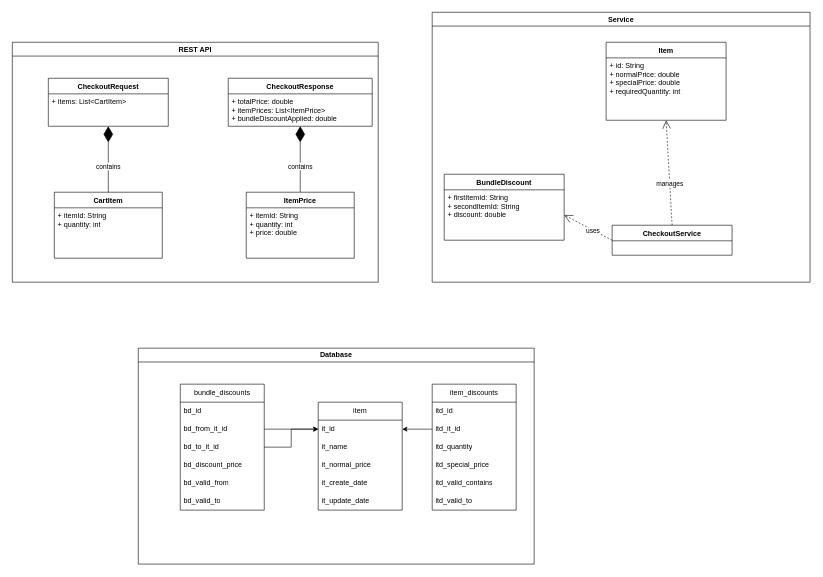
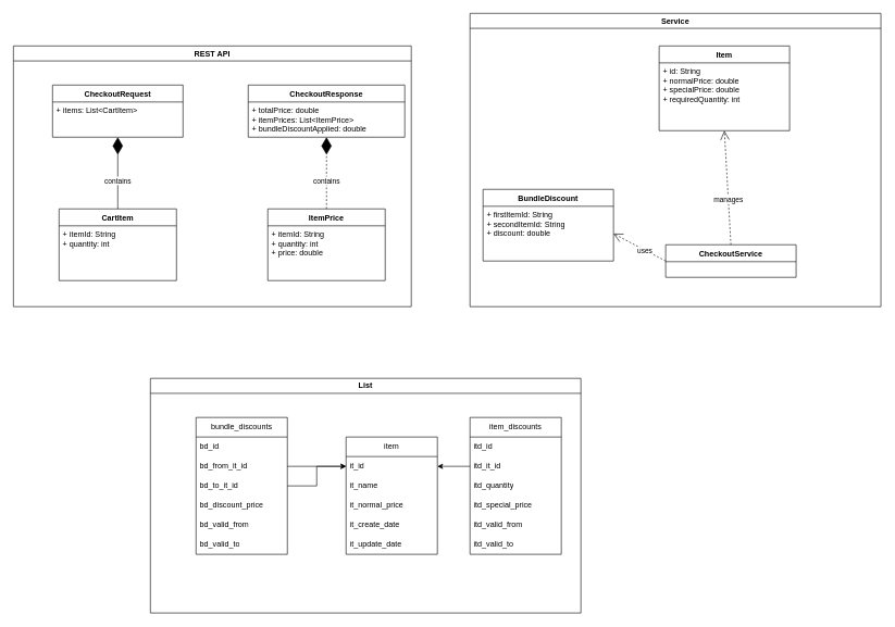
  <mxCell id="0" />
  <mxCell id="1" parent="0" />
  <mxCell id="2" value="REST API" style="swimlane;whiteSpace=wrap;html=1;" vertex="1" parent="1"><mxGeometry x="20" y="70" width="610" height="400" as="geometry" /></mxCell>
  <mxCell id="3" value="CheckoutRequest" style="swimlane;fontStyle=1;align=center;verticalAlign=top;childLayout=stackLayout;horizontal=1;startSize=26;horizontalStack=0;resizeParent=1;resizeParentMax=0;resizeLast=0;collapsible=1;marginBottom=0;" parent="2" vertex="1"><mxGeometry x="60" y="60" width="200" height="80" as="geometry" /></mxCell>
  <mxCell id="4" value="+ items: List&lt;CartItem&gt;" style="text;strokeColor=none;fillColor=none;align=left;verticalAlign=top;spacingLeft=4;spacingRight=4;overflow=hidden;rotatable=0;points=[[0,0.5],[1,0.5]];portConstraint=eastwest;" parent="3" vertex="1"><mxGeometry y="26" width="200" height="54" as="geometry" /></mxCell>
  <mxCell id="5" value="CheckoutResponse" style="swimlane;fontStyle=1;align=center;verticalAlign=top;childLayout=stackLayout;horizontal=1;startSize=26;horizontalStack=0;resizeParent=1;resizeParentMax=0;resizeLast=0;collapsible=1;marginBottom=0;" parent="2" vertex="1"><mxGeometry x="360" y="60" width="240" height="80" as="geometry" /></mxCell>
  <mxCell id="6" value="+ totalPrice: double&#10;+ itemPrices: List&lt;ItemPrice&gt;&#10;+ bundleDiscountApplied: double" style="text;strokeColor=none;fillColor=none;align=left;verticalAlign=top;spacingLeft=4;spacingRight=4;overflow=hidden;rotatable=0;points=[[0,0.5],[1,0.5]];portConstraint=eastwest;" parent="5" vertex="1"><mxGeometry y="26" width="240" height="54" as="geometry" /></mxCell>
  <mxCell id="7" value="CartItem" style="swimlane;fontStyle=1;align=center;verticalAlign=top;childLayout=stackLayout;horizontal=1;startSize=26;horizontalStack=0;resizeParent=1;resizeParentMax=0;resizeLast=0;collapsible=1;marginBottom=0;" parent="2" vertex="1"><mxGeometry x="70" y="250" width="180" height="110" as="geometry" /></mxCell>
  <mxCell id="8" value="+ itemId: String&#10;+ quantity: int" style="text;strokeColor=none;fillColor=none;align=left;verticalAlign=top;spacingLeft=4;spacingRight=4;overflow=hidden;rotatable=0;points=[[0,0.5],[1,0.5]];portConstraint=eastwest;" parent="7" vertex="1"><mxGeometry y="26" width="180" height="84" as="geometry" /></mxCell>
  <mxCell id="9" value="" style="endArrow=diamondThin;endFill=1;endSize=24;html=1;exitX=0.5;exitY=0;exitDx=0;exitDy=0;entryX=0.5;entryY=1;entryDx=0;entryDy=0;" parent="2" source="7" target="3" edge="1"><mxGeometry width="160" relative="1" as="geometry" /></mxCell>
  <mxCell id="10" value="contains" style="edgeLabel;html=1;align=center;verticalAlign=middle;resizable=0;points=[];" parent="9" vertex="1" connectable="0"><mxGeometry x="-0.2" y="1" relative="1" as="geometry"><mxPoint as="offset" /></mxGeometry></mxCell>
  <mxCell id="11" value="ItemPrice" style="swimlane;fontStyle=1;align=center;verticalAlign=top;childLayout=stackLayout;horizontal=1;startSize=26;horizontalStack=0;resizeParent=1;resizeParentMax=0;resizeLast=0;collapsible=1;marginBottom=0;" parent="2" vertex="1"><mxGeometry x="390" y="250" width="180" height="110" as="geometry" /></mxCell>
  <mxCell id="12" value="+ itemId: String&#10;+ quantity: int&#10;+ price: double" style="text;strokeColor=none;fillColor=none;align=left;verticalAlign=top;spacingLeft=4;spacingRight=4;overflow=hidden;rotatable=0;points=[[0,0.5],[1,0.5]];portConstraint=eastwest;" parent="11" vertex="1"><mxGeometry y="26" width="180" height="84" as="geometry" /></mxCell>
- <mxCell id="13" value="" style="endArrow=diamondThin;endFill=1;endSize=24;html=1;exitX=0.5;exitY=0;exitDx=0;exitDy=0;entryX=0.5;entryY=1;entryDx=0;entryDy=0;" parent="2" source="11" target="5" edge="1"><mxGeometry width="160" relative="1" as="geometry" /></mxCell>
+ <mxCell id="13" value="" style="endArrow=diamondThin;endFill=1;endSize=24;html=1;exitX=0.5;exitY=0;exitDx=0;exitDy=0;entryX=0.5;entryY=1;entryDx=0;entryDy=0;dashed=1;" parent="2" source="11" target="5" edge="1"><mxGeometry width="160" relative="1" as="geometry" /></mxCell>
  <mxCell id="14" value="contains" style="edgeLabel;html=1;align=center;verticalAlign=middle;resizable=0;points=[];" parent="13" vertex="1" connectable="0"><mxGeometry x="-0.2" y="1" relative="1" as="geometry"><mxPoint as="offset" /></mxGeometry></mxCell>
  <mxCell id="15" value="Service" style="swimlane;whiteSpace=wrap;html=1;" vertex="1" parent="1"><mxGeometry x="720" y="20" width="630" height="450" as="geometry" /></mxCell>
  <mxCell id="16" value="Item" style="swimlane;fontStyle=1;align=center;verticalAlign=top;childLayout=stackLayout;horizontal=1;startSize=26;horizontalStack=0;resizeParent=1;resizeParentMax=0;resizeLast=0;collapsible=1;marginBottom=0;" parent="15" vertex="1"><mxGeometry x="290" y="50" width="200" height="130" as="geometry" /></mxCell>
  <mxCell id="17" value="+ id: String&#10;+ normalPrice: double&#10;+ specialPrice: double&#10;+ requiredQuantity: int" style="text;strokeColor=none;fillColor=none;align=left;verticalAlign=top;spacingLeft=4;spacingRight=4;overflow=hidden;rotatable=0;points=[[0,0.5],[1,0.5]];portConstraint=eastwest;" parent="16" vertex="1"><mxGeometry y="26" width="200" height="104" as="geometry" /></mxCell>
  <mxCell id="18" value="CheckoutService" style="swimlane;fontStyle=1;align=center;verticalAlign=top;childLayout=stackLayout;horizontal=1;startSize=26;horizontalStack=0;resizeParent=1;resizeParentMax=0;resizeLast=0;collapsible=1;marginBottom=0;" parent="15" vertex="1"><mxGeometry x="300" y="355" width="200" height="50" as="geometry" /></mxCell>
  <mxCell id="19" value="" style="endArrow=open;endSize=12;dashed=1;html=1;exitX=0.5;exitY=0;exitDx=0;exitDy=0;entryX=0.5;entryY=1;entryDx=0;entryDy=0;" parent="15" source="18" target="16" edge="1"><mxGeometry width="160" relative="1" as="geometry"><Array as="points" /></mxGeometry></mxCell>
  <mxCell id="20" value="manages" style="edgeLabel;html=1;align=center;verticalAlign=middle;resizable=0;points=[];" parent="19" vertex="1" connectable="0"><mxGeometry x="-0.2" y="1" relative="1" as="geometry"><mxPoint as="offset" /></mxGeometry></mxCell>
  <mxCell id="21" value="BundleDiscount" style="swimlane;fontStyle=1;align=center;verticalAlign=top;childLayout=stackLayout;horizontal=1;startSize=26;horizontalStack=0;resizeParent=1;resizeParentMax=0;resizeLast=0;collapsible=1;marginBottom=0;" parent="15" vertex="1"><mxGeometry x="20" y="270" width="200" height="110" as="geometry" /></mxCell>
  <mxCell id="22" value="+ firstItemId: String&#10;+ secondItemId: String&#10;+ discount: double" style="text;strokeColor=none;fillColor=none;align=left;verticalAlign=top;spacingLeft=4;spacingRight=4;overflow=hidden;rotatable=0;points=[[0,0.5],[1,0.5]];portConstraint=eastwest;" parent="21" vertex="1"><mxGeometry y="26" width="200" height="84" as="geometry" /></mxCell>
  <mxCell id="23" value="" style="endArrow=open;endSize=12;dashed=1;html=1;exitX=0;exitY=0.5;exitDx=0;exitDy=0;entryX=1;entryY=0.5;entryDx=0;entryDy=0;" parent="15" source="18" target="22" edge="1"><mxGeometry width="160" relative="1" as="geometry" /></mxCell>
  <mxCell id="24" value="uses" style="edgeLabel;html=1;align=center;verticalAlign=middle;resizable=0;points=[];" parent="23" vertex="1" connectable="0"><mxGeometry x="-0.2" y="1" relative="1" as="geometry"><mxPoint as="offset" /></mxGeometry></mxCell>
- <mxCell id="25" value="Database" style="swimlane;whiteSpace=wrap;html=1;" vertex="1" parent="1"><mxGeometry x="230" y="580" width="660" height="360" as="geometry" /></mxCell>
+ <mxCell id="25" value="List" style="swimlane;whiteSpace=wrap;html=1;" vertex="1" parent="1"><mxGeometry x="230" y="580" width="660" height="360" as="geometry" /></mxCell>
  <mxCell id="26" value="item" style="swimlane;fontStyle=0;childLayout=stackLayout;horizontal=1;startSize=30;horizontalStack=0;resizeParent=1;resizeParentMax=0;resizeLast=0;collapsible=1;marginBottom=0;whiteSpace=wrap;html=1;" vertex="1" parent="25"><mxGeometry x="300" y="90" width="140" height="180" as="geometry" /></mxCell>
  <mxCell id="27" value="it_id" style="text;strokeColor=none;fillColor=none;align=left;verticalAlign=middle;spacingLeft=4;spacingRight=4;overflow=hidden;points=[[0,0.5],[1,0.5]];portConstraint=eastwest;rotatable=0;whiteSpace=wrap;html=1;" vertex="1" parent="26"><mxGeometry y="30" width="140" height="30" as="geometry" /></mxCell>
  <mxCell id="28" value="it_name" style="text;strokeColor=none;fillColor=none;align=left;verticalAlign=middle;spacingLeft=4;spacingRight=4;overflow=hidden;points=[[0,0.5],[1,0.5]];portConstraint=eastwest;rotatable=0;whiteSpace=wrap;html=1;" vertex="1" parent="26"><mxGeometry y="60" width="140" height="30" as="geometry" /></mxCell>
  <mxCell id="29" value="it_normal_price" style="text;strokeColor=none;fillColor=none;align=left;verticalAlign=middle;spacingLeft=4;spacingRight=4;overflow=hidden;points=[[0,0.5],[1,0.5]];portConstraint=eastwest;rotatable=0;whiteSpace=wrap;html=1;" vertex="1" parent="26"><mxGeometry y="90" width="140" height="30" as="geometry" /></mxCell>
  <mxCell id="30" value="it_create_date" style="text;strokeColor=none;fillColor=none;align=left;verticalAlign=middle;spacingLeft=4;spacingRight=4;overflow=hidden;points=[[0,0.5],[1,0.5]];portConstraint=eastwest;rotatable=0;whiteSpace=wrap;html=1;" vertex="1" parent="26"><mxGeometry y="120" width="140" height="30" as="geometry" /></mxCell>
  <mxCell id="31" value="it_update_date" style="text;strokeColor=none;fillColor=none;align=left;verticalAlign=middle;spacingLeft=4;spacingRight=4;overflow=hidden;points=[[0,0.5],[1,0.5]];portConstraint=eastwest;rotatable=0;whiteSpace=wrap;html=1;" vertex="1" parent="26"><mxGeometry y="150" width="140" height="30" as="geometry" /></mxCell>
  <mxCell id="32" value="item_discounts" style="swimlane;fontStyle=0;childLayout=stackLayout;horizontal=1;startSize=30;horizontalStack=0;resizeParent=1;resizeParentMax=0;resizeLast=0;collapsible=1;marginBottom=0;whiteSpace=wrap;html=1;" vertex="1" parent="25"><mxGeometry x="490" y="60" width="140" height="210" as="geometry" /></mxCell>
  <mxCell id="33" value="itd_id" style="text;strokeColor=none;fillColor=none;align=left;verticalAlign=middle;spacingLeft=4;spacingRight=4;overflow=hidden;points=[[0,0.5],[1,0.5]];portConstraint=eastwest;rotatable=0;whiteSpace=wrap;html=1;" vertex="1" parent="32"><mxGeometry y="30" width="140" height="30" as="geometry" /></mxCell>
  <mxCell id="34" value="itd_it_id" style="text;strokeColor=none;fillColor=none;align=left;verticalAlign=middle;spacingLeft=4;spacingRight=4;overflow=hidden;points=[[0,0.5],[1,0.5]];portConstraint=eastwest;rotatable=0;whiteSpace=wrap;html=1;" vertex="1" parent="32"><mxGeometry y="60" width="140" height="30" as="geometry" /></mxCell>
  <mxCell id="35" value="itd_quantity" style="text;strokeColor=none;fillColor=none;align=left;verticalAlign=middle;spacingLeft=4;spacingRight=4;overflow=hidden;points=[[0,0.5],[1,0.5]];portConstraint=eastwest;rotatable=0;whiteSpace=wrap;html=1;" vertex="1" parent="32"><mxGeometry y="90" width="140" height="30" as="geometry" /></mxCell>
  <mxCell id="36" value="itd_special_price" style="text;strokeColor=none;fillColor=none;align=left;verticalAlign=middle;spacingLeft=4;spacingRight=4;overflow=hidden;points=[[0,0.5],[1,0.5]];portConstraint=eastwest;rotatable=0;whiteSpace=wrap;html=1;" vertex="1" parent="32"><mxGeometry y="120" width="140" height="30" as="geometry" /></mxCell>
- <mxCell id="37" value="itd_valid_contains" style="text;strokeColor=none;fillColor=none;align=left;verticalAlign=middle;spacingLeft=4;spacingRight=4;overflow=hidden;points=[[0,0.5],[1,0.5]];portConstraint=eastwest;rotatable=0;whiteSpace=wrap;html=1;" vertex="1" parent="32"><mxGeometry y="150" width="140" height="30" as="geometry" /></mxCell>
+ <mxCell id="37" value="itd_valid_from" style="text;strokeColor=none;fillColor=none;align=left;verticalAlign=middle;spacingLeft=4;spacingRight=4;overflow=hidden;points=[[0,0.5],[1,0.5]];portConstraint=eastwest;rotatable=0;whiteSpace=wrap;html=1;" vertex="1" parent="32"><mxGeometry y="150" width="140" height="30" as="geometry" /></mxCell>
  <mxCell id="38" value="itd_valid_to" style="text;strokeColor=none;fillColor=none;align=left;verticalAlign=middle;spacingLeft=4;spacingRight=4;overflow=hidden;points=[[0,0.5],[1,0.5]];portConstraint=eastwest;rotatable=0;whiteSpace=wrap;html=1;" vertex="1" parent="32"><mxGeometry y="180" width="140" height="30" as="geometry" /></mxCell>
  <mxCell id="39" style="edgeStyle=orthogonalEdgeStyle;rounded=0;orthogonalLoop=1;jettySize=auto;html=1;" edge="1" parent="25" source="34" target="27"><mxGeometry relative="1" as="geometry" /></mxCell>
  <mxCell id="40" value="bundle_discounts" style="swimlane;fontStyle=0;childLayout=stackLayout;horizontal=1;startSize=30;horizontalStack=0;resizeParent=1;resizeParentMax=0;resizeLast=0;collapsible=1;marginBottom=0;whiteSpace=wrap;html=1;" vertex="1" parent="25"><mxGeometry x="70" y="60" width="140" height="210" as="geometry" /></mxCell>
  <mxCell id="41" value="bd_id" style="text;strokeColor=none;fillColor=none;align=left;verticalAlign=middle;spacingLeft=4;spacingRight=4;overflow=hidden;points=[[0,0.5],[1,0.5]];portConstraint=eastwest;rotatable=0;whiteSpace=wrap;html=1;" vertex="1" parent="40"><mxGeometry y="30" width="140" height="30" as="geometry" /></mxCell>
  <mxCell id="42" value="bd_from_it_id" style="text;strokeColor=none;fillColor=none;align=left;verticalAlign=middle;spacingLeft=4;spacingRight=4;overflow=hidden;points=[[0,0.5],[1,0.5]];portConstraint=eastwest;rotatable=0;whiteSpace=wrap;html=1;" vertex="1" parent="40"><mxGeometry y="60" width="140" height="30" as="geometry" /></mxCell>
  <mxCell id="43" value="bd_to_it_id" style="text;strokeColor=none;fillColor=none;align=left;verticalAlign=middle;spacingLeft=4;spacingRight=4;overflow=hidden;points=[[0,0.5],[1,0.5]];portConstraint=eastwest;rotatable=0;whiteSpace=wrap;html=1;" vertex="1" parent="40"><mxGeometry y="90" width="140" height="30" as="geometry" /></mxCell>
  <mxCell id="44" value="bd_discount_price" style="text;strokeColor=none;fillColor=none;align=left;verticalAlign=middle;spacingLeft=4;spacingRight=4;overflow=hidden;points=[[0,0.5],[1,0.5]];portConstraint=eastwest;rotatable=0;whiteSpace=wrap;html=1;" vertex="1" parent="40"><mxGeometry y="120" width="140" height="30" as="geometry" /></mxCell>
  <mxCell id="45" value="bd_valid_from" style="text;strokeColor=none;fillColor=none;align=left;verticalAlign=middle;spacingLeft=4;spacingRight=4;overflow=hidden;points=[[0,0.5],[1,0.5]];portConstraint=eastwest;rotatable=0;whiteSpace=wrap;html=1;" vertex="1" parent="40"><mxGeometry y="150" width="140" height="30" as="geometry" /></mxCell>
  <mxCell id="46" value="bd_valid_to" style="text;strokeColor=none;fillColor=none;align=left;verticalAlign=middle;spacingLeft=4;spacingRight=4;overflow=hidden;points=[[0,0.5],[1,0.5]];portConstraint=eastwest;rotatable=0;whiteSpace=wrap;html=1;" vertex="1" parent="40"><mxGeometry y="180" width="140" height="30" as="geometry" /></mxCell>
  <mxCell id="47" style="edgeStyle=orthogonalEdgeStyle;rounded=0;orthogonalLoop=1;jettySize=auto;html=1;" edge="1" parent="25" source="42" target="27"><mxGeometry relative="1" as="geometry" /></mxCell>
  <mxCell id="48" style="edgeStyle=orthogonalEdgeStyle;rounded=0;orthogonalLoop=1;jettySize=auto;html=1;endArrow=open;" edge="1" parent="25" source="43" target="27"><mxGeometry relative="1" as="geometry" /></mxCell>
